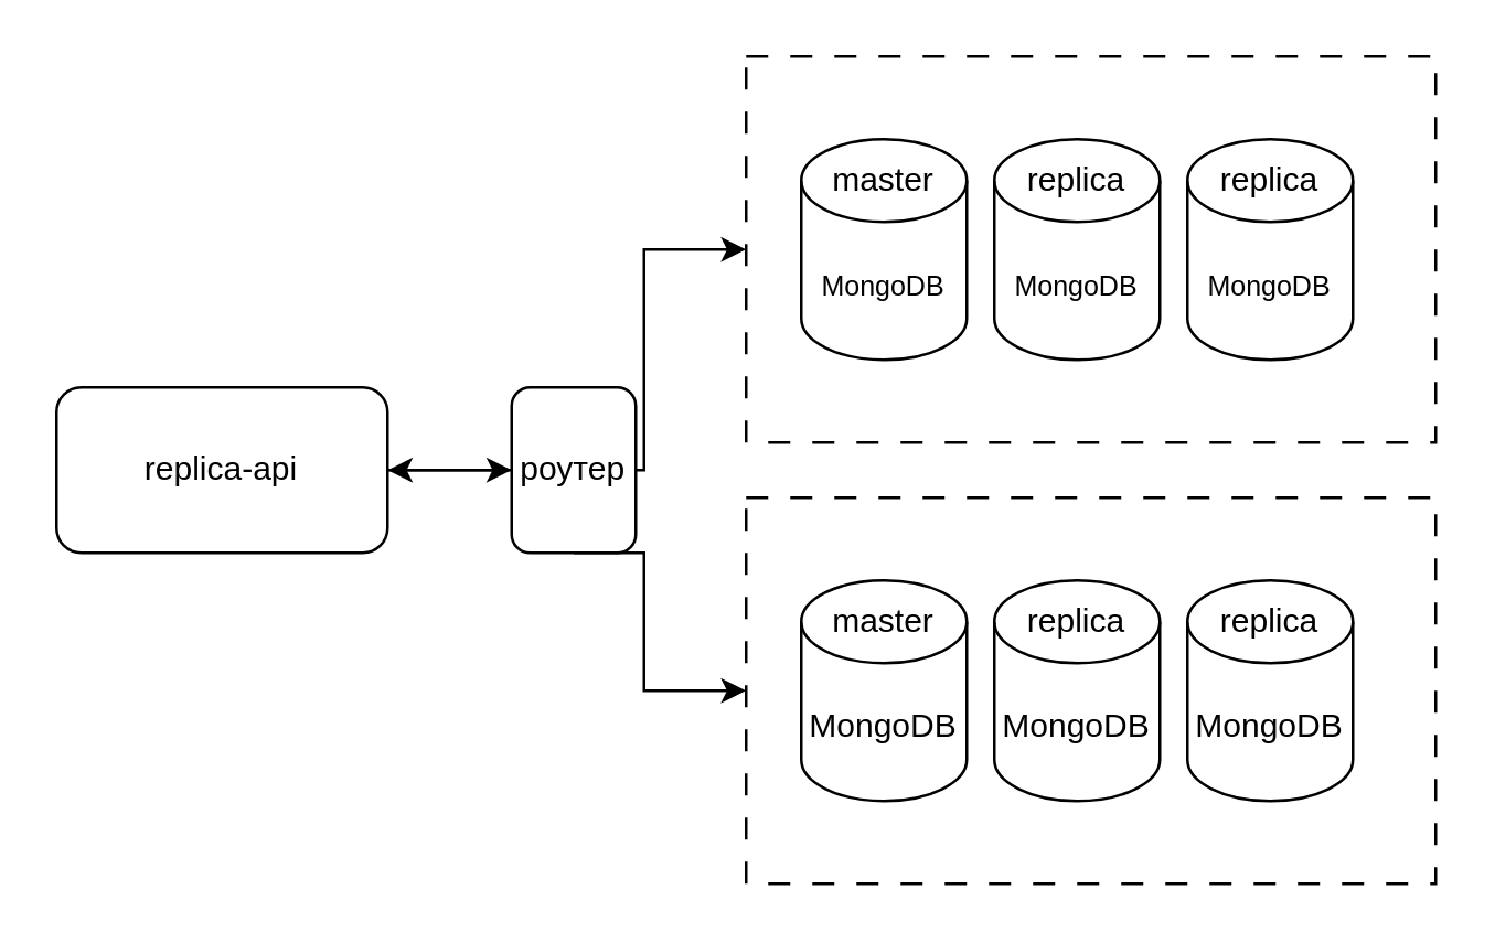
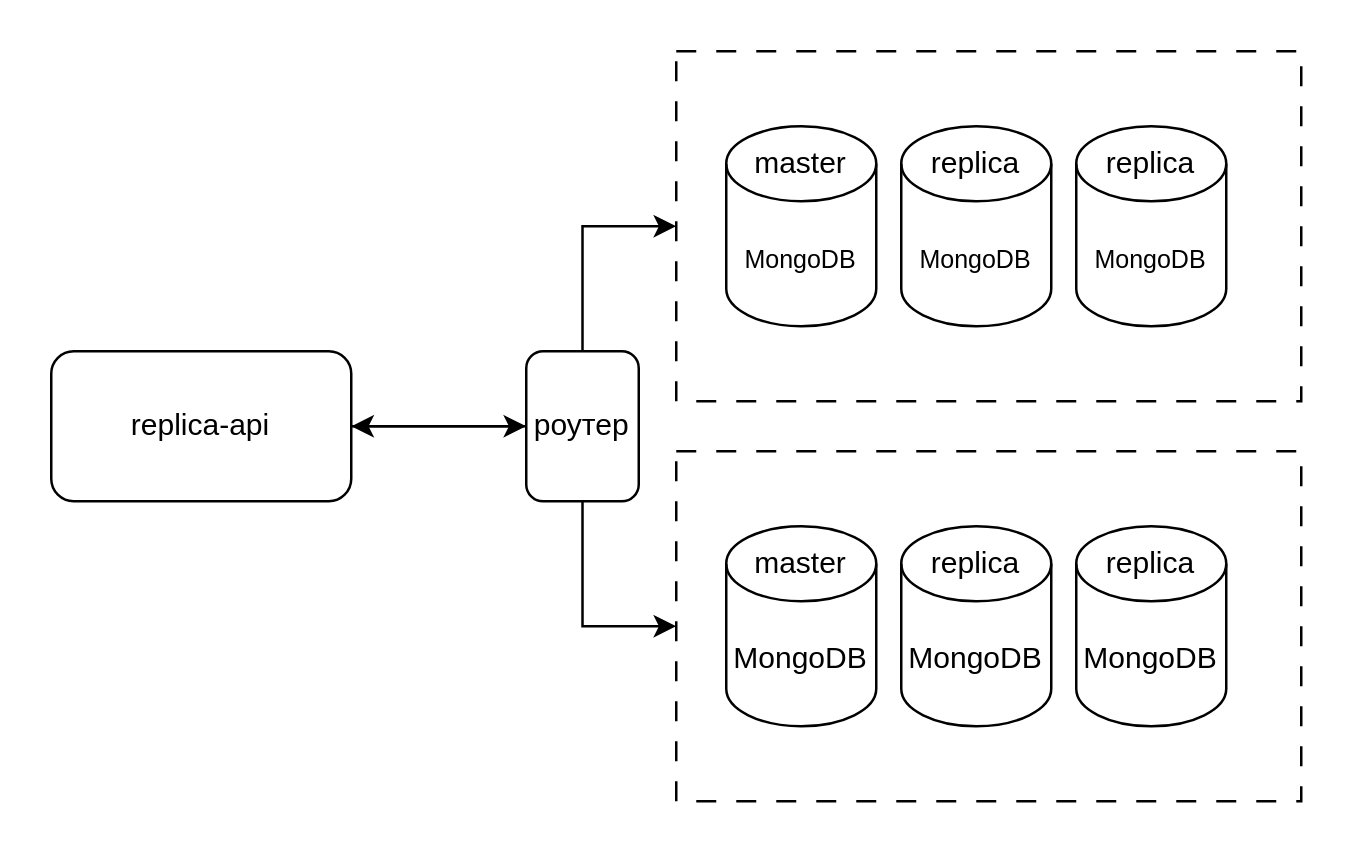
  <mxCell id="0" />
  <mxCell id="1" parent="0" />
  <mxCell id="2" value="" style="rounded=0;whiteSpace=wrap;html=1;strokeColor=default;dashed=1;dashPattern=8 8;" vertex="1" parent="1"><mxGeometry x="270" y="20" width="250" height="140" as="geometry" /></mxCell>
  <mxCell id="3" value="" style="rounded=0;whiteSpace=wrap;html=1;dashed=1;dashPattern=8 8;" vertex="1" parent="1"><mxGeometry x="270" y="180" width="250" height="140" as="geometry" /></mxCell>
  <mxCell id="4" value="&lt;font style=&quot;font-size: 10px;&quot;&gt;MongoDB&lt;/font&gt;" style="shape=cylinder3;whiteSpace=wrap;html=1;boundedLbl=1;backgroundOutline=1;size=15;" parent="1" vertex="1"><mxGeometry x="290" y="50" width="60" height="80" as="geometry" /></mxCell>
  <mxCell id="5" value="replica-api" style="rounded=1;whiteSpace=wrap;html=1;" parent="1" vertex="1"><mxGeometry x="20" y="140" width="120" height="60" as="geometry" /></mxCell>
  <mxCell id="6" value="MongoDB" style="shape=cylinder3;whiteSpace=wrap;html=1;boundedLbl=1;backgroundOutline=1;size=15;" vertex="1" parent="1"><mxGeometry x="290" y="210" width="60" height="80" as="geometry" /></mxCell>
  <mxCell id="7" value="" style="edgeStyle=orthogonalEdgeStyle;rounded=0;orthogonalLoop=1;jettySize=auto;html=1;" edge="1" parent="1" source="9" target="5"><mxGeometry relative="1" as="geometry" /></mxCell>
  <mxCell id="8" value="" style="edgeStyle=orthogonalEdgeStyle;rounded=0;orthogonalLoop=1;jettySize=auto;html=1;exitX=1;exitY=0.5;exitDx=0;exitDy=0;entryX=0;entryY=0.5;entryDx=0;entryDy=0;entryPerimeter=0;" edge="1" parent="1" source="5" target="9"><mxGeometry relative="1" as="geometry"><mxPoint x="140" y="170" as="sourcePoint" /><mxPoint x="290" y="90" as="targetPoint" /></mxGeometry></mxCell>
- <mxCell id="9" value="роутер" style="rounded=1;whiteSpace=wrap;html=1;" vertex="1" parent="1"><mxGeometry x="185" y="140" width="45" height="60" as="geometry" /></mxCell>
+ <mxCell id="9" value="роутер" style="rounded=1;whiteSpace=wrap;html=1;" vertex="1" parent="1"><mxGeometry x="210" y="140" width="45" height="60" as="geometry" /></mxCell>
  <mxCell id="10" style="edgeStyle=orthogonalEdgeStyle;rounded=0;orthogonalLoop=1;jettySize=auto;html=1;" edge="1" parent="1" source="9"><mxGeometry relative="1" as="geometry"><mxPoint x="270" y="90" as="targetPoint" /><Array as="points"><mxPoint x="233" y="90" /></Array></mxGeometry></mxCell>
  <mxCell id="11" style="edgeStyle=orthogonalEdgeStyle;rounded=0;orthogonalLoop=1;jettySize=auto;html=1;exitX=0.5;exitY=1;exitDx=0;exitDy=0;" edge="1" parent="1" source="9"><mxGeometry relative="1" as="geometry"><mxPoint x="233" y="300" as="sourcePoint" /><mxPoint x="270" y="250" as="targetPoint" /><Array as="points"><mxPoint x="233" y="250" /></Array></mxGeometry></mxCell>
  <mxCell id="12" value="&lt;font style=&quot;font-size: 10px;&quot;&gt;MongoDB&lt;/font&gt;" style="shape=cylinder3;whiteSpace=wrap;html=1;boundedLbl=1;backgroundOutline=1;size=15;" vertex="1" parent="1"><mxGeometry x="360" y="50" width="60" height="80" as="geometry" /></mxCell>
  <mxCell id="13" value="&lt;font style=&quot;font-size: 10px;&quot;&gt;MongoDB&lt;/font&gt;" style="shape=cylinder3;whiteSpace=wrap;html=1;boundedLbl=1;backgroundOutline=1;size=15;" vertex="1" parent="1"><mxGeometry x="430" y="50" width="60" height="80" as="geometry" /></mxCell>
  <mxCell id="14" value="MongoDB" style="shape=cylinder3;whiteSpace=wrap;html=1;boundedLbl=1;backgroundOutline=1;size=15;" vertex="1" parent="1"><mxGeometry x="360" y="210" width="60" height="80" as="geometry" /></mxCell>
  <mxCell id="15" value="MongoDB" style="shape=cylinder3;whiteSpace=wrap;html=1;boundedLbl=1;backgroundOutline=1;size=15;" vertex="1" parent="1"><mxGeometry x="430" y="210" width="60" height="80" as="geometry" /></mxCell>
  <mxCell id="16" value="master" style="text;html=1;align=center;verticalAlign=middle;whiteSpace=wrap;rounded=0;" vertex="1" parent="1"><mxGeometry x="295" y="50" width="50" height="30" as="geometry" /></mxCell>
  <mxCell id="17" value="master" style="text;html=1;align=center;verticalAlign=middle;whiteSpace=wrap;rounded=0;" vertex="1" parent="1"><mxGeometry x="295" y="210" width="50" height="30" as="geometry" /></mxCell>
  <mxCell id="18" value="replica" style="text;html=1;align=center;verticalAlign=middle;whiteSpace=wrap;rounded=0;" vertex="1" parent="1"><mxGeometry x="360" y="50" width="60" height="30" as="geometry" /></mxCell>
  <mxCell id="19" value="replica" style="text;html=1;align=center;verticalAlign=middle;whiteSpace=wrap;rounded=0;" vertex="1" parent="1"><mxGeometry x="430" y="50" width="60" height="30" as="geometry" /></mxCell>
  <mxCell id="20" value="replica" style="text;html=1;align=center;verticalAlign=middle;whiteSpace=wrap;rounded=0;" vertex="1" parent="1"><mxGeometry x="360" y="210" width="60" height="30" as="geometry" /></mxCell>
  <mxCell id="21" value="replica" style="text;html=1;align=center;verticalAlign=middle;whiteSpace=wrap;rounded=0;" vertex="1" parent="1"><mxGeometry x="430" y="210" width="60" height="30" as="geometry" /></mxCell>
